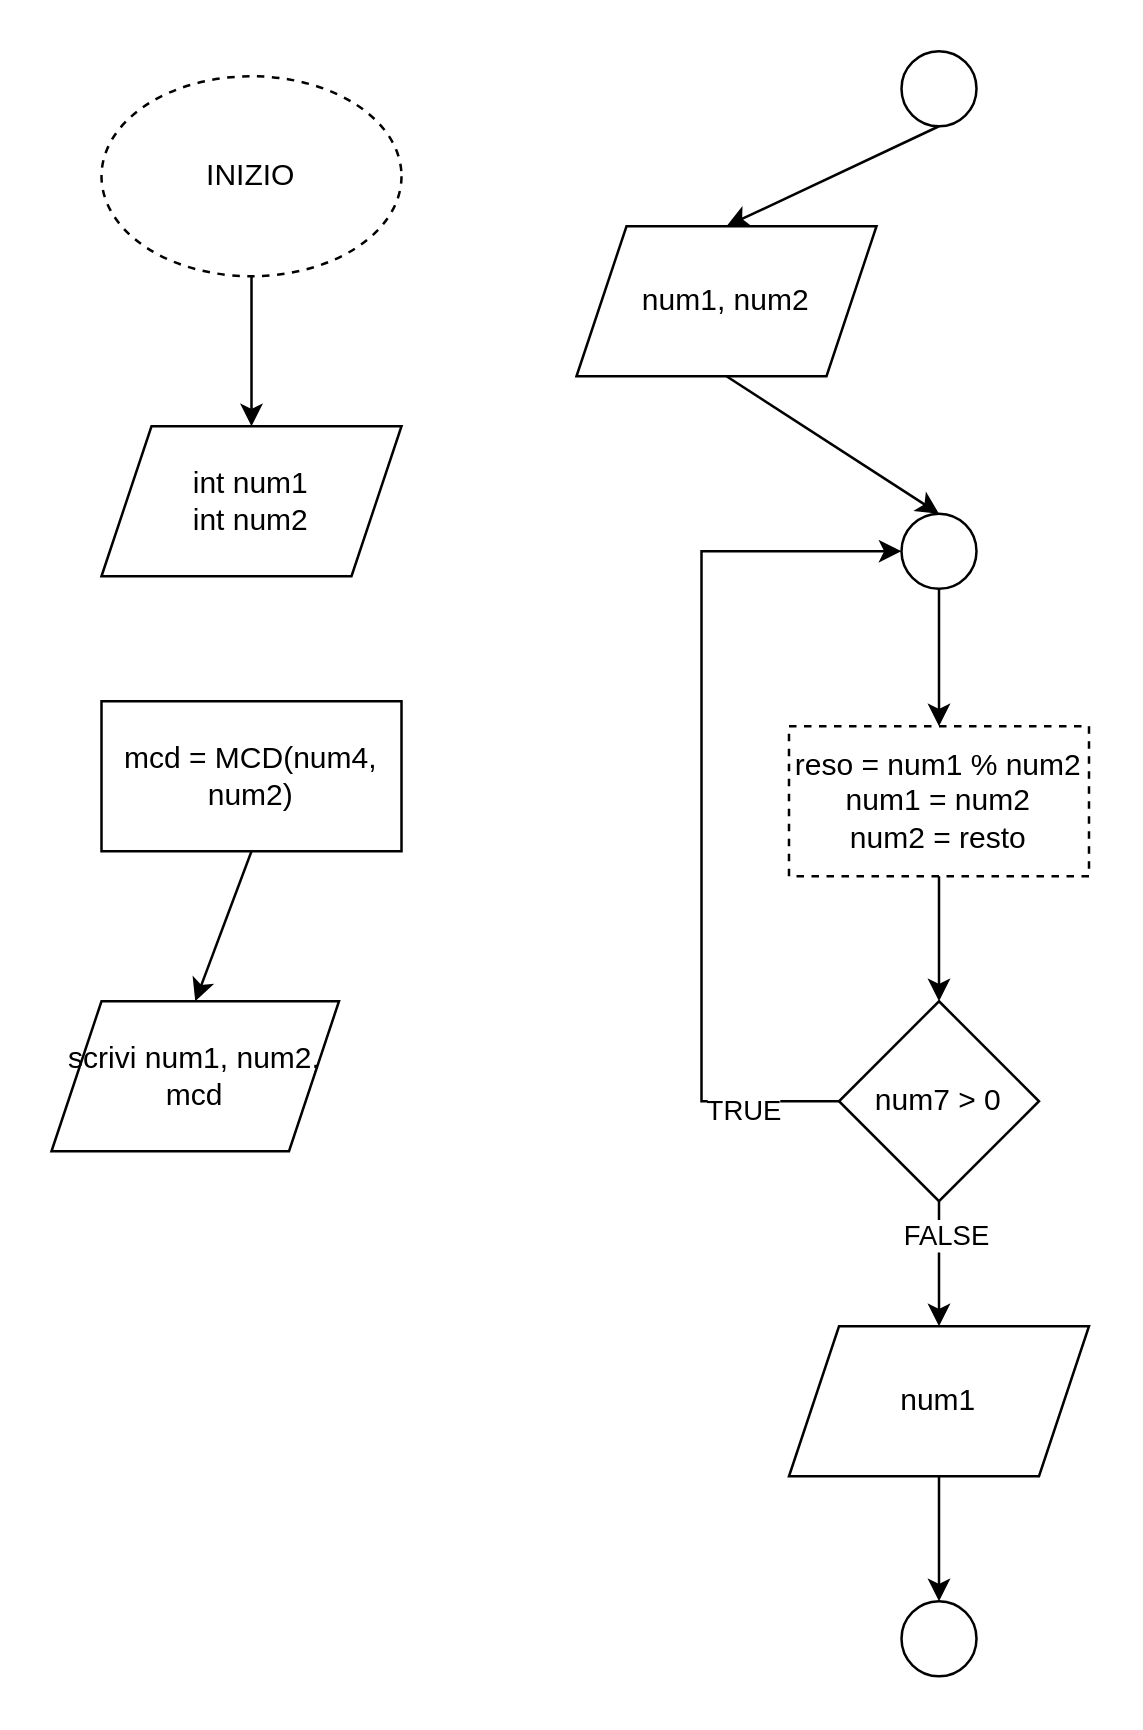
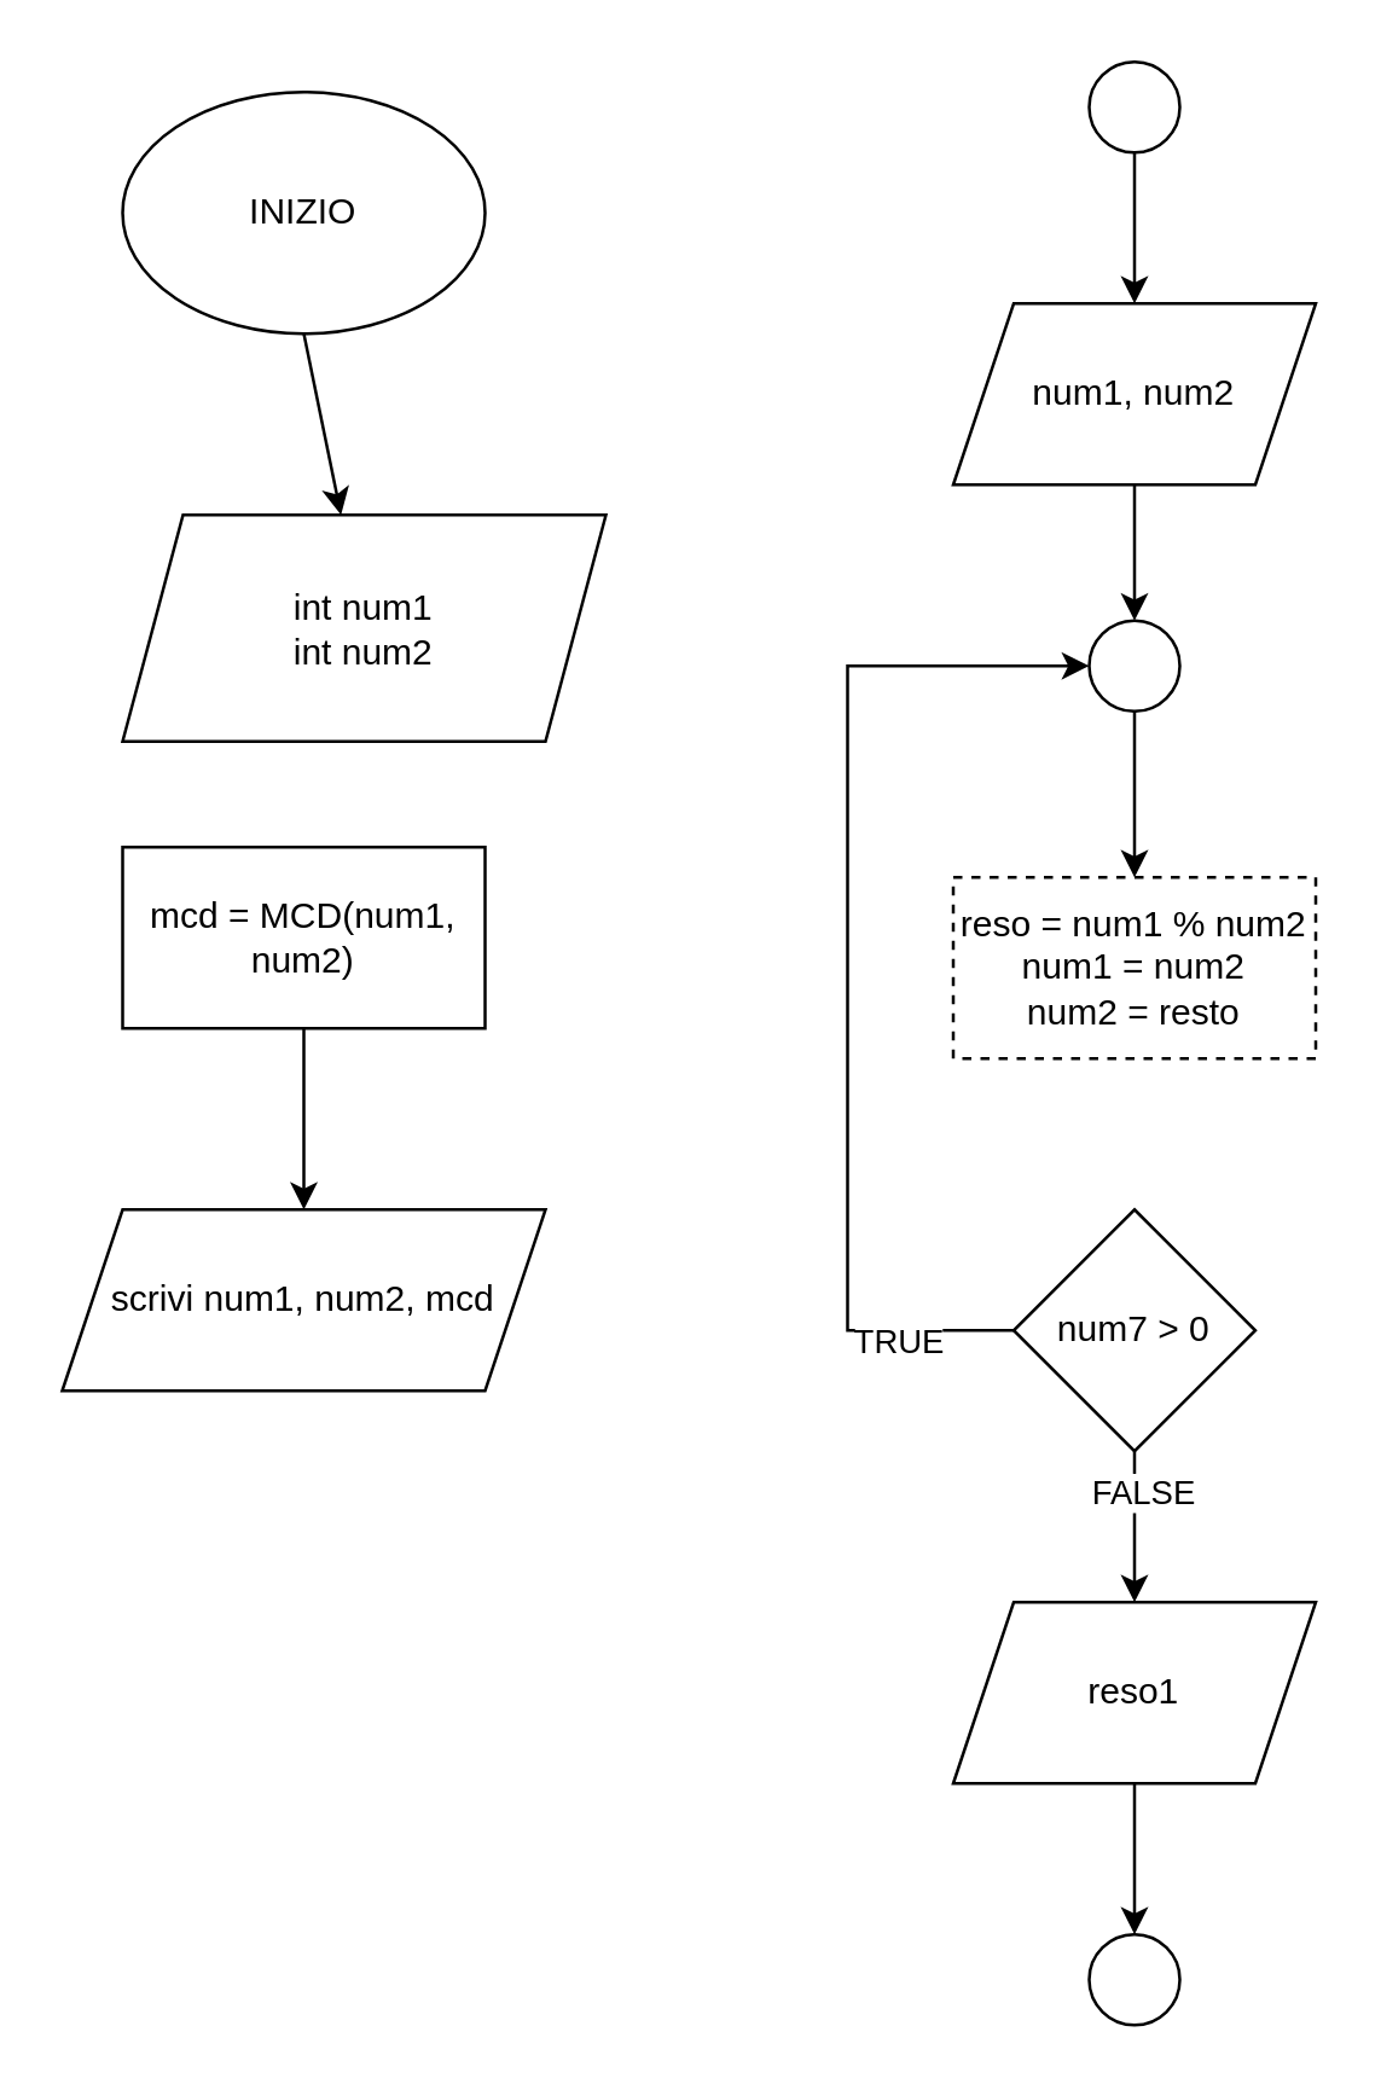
  <mxCell id="0" />
  <mxCell id="1" parent="0" />
- <mxCell id="2" value="INIZIO" style="ellipse;whiteSpace=wrap;html=1;dashed=1;" vertex="1" parent="1"><mxGeometry x="40" y="30" width="120" height="80" as="geometry" /></mxCell>
+ <mxCell id="2" value="INIZIO" style="ellipse;whiteSpace=wrap;html=1;" vertex="1" parent="1"><mxGeometry x="40" y="30" width="120" height="80" as="geometry" /></mxCell>
  <mxCell id="3" value="" style="endArrow=classic;html=1;rounded=0;exitX=0.5;exitY=1;exitDx=0;exitDy=0;" edge="1" parent="1" source="2" target="4"><mxGeometry width="50" height="50" relative="1" as="geometry"><mxPoint x="70" y="400" as="sourcePoint" /><mxPoint x="90" y="200" as="targetPoint" /></mxGeometry></mxCell>
- <mxCell id="4" value="int num1&lt;br&gt;int num2" style="shape=parallelogram;perimeter=parallelogramPerimeter;whiteSpace=wrap;html=1;fixedSize=1;" vertex="1" parent="1"><mxGeometry x="40" y="170" width="120" height="60" as="geometry" /></mxCell>
- <mxCell id="5" value="mcd = MCD(num4, num2)" style="rounded=0;whiteSpace=wrap;html=1;" vertex="1" parent="1"><mxGeometry x="40" y="280" width="120" height="60" as="geometry" /></mxCell>
- <mxCell id="6" value="scrivi num1, num2, mcd" style="shape=parallelogram;perimeter=parallelogramPerimeter;whiteSpace=wrap;html=1;fixedSize=1;" vertex="1" parent="1"><mxGeometry x="20" y="400" width="115" height="60" as="geometry" /></mxCell>
+ <mxCell id="4" value="int num1&lt;br&gt;int num2" style="shape=parallelogram;perimeter=parallelogramPerimeter;whiteSpace=wrap;html=1;fixedSize=1;" vertex="1" parent="1"><mxGeometry x="40" y="170" width="160" height="75" as="geometry" /></mxCell>
+ <mxCell id="5" value="mcd = MCD(num1, num2)" style="rounded=0;whiteSpace=wrap;html=1;" vertex="1" parent="1"><mxGeometry x="40" y="280" width="120" height="60" as="geometry" /></mxCell>
+ <mxCell id="6" value="scrivi num1, num2, mcd" style="shape=parallelogram;perimeter=parallelogramPerimeter;whiteSpace=wrap;html=1;fixedSize=1;" vertex="1" parent="1"><mxGeometry x="20" y="400" width="160" height="60" as="geometry" /></mxCell>
  <mxCell id="7" value="" style="endArrow=classic;html=1;rounded=0;exitX=0.5;exitY=1;exitDx=0;exitDy=0;entryX=0.5;entryY=0;entryDx=0;entryDy=0;" edge="1" parent="1" source="5" target="6"><mxGeometry width="50" height="50" relative="1" as="geometry"><mxPoint x="70" y="380" as="sourcePoint" /><mxPoint x="120" y="330" as="targetPoint" /></mxGeometry></mxCell>
  <mxCell id="8" value="" style="ellipse;whiteSpace=wrap;html=1;aspect=fixed;" vertex="1" parent="1"><mxGeometry x="360" y="20" width="30" height="30" as="geometry" /></mxCell>
- <mxCell id="9" value="num1, num2" style="shape=parallelogram;perimeter=parallelogramPerimeter;whiteSpace=wrap;html=1;fixedSize=1;" vertex="1" parent="1"><mxGeometry x="230" y="90" width="120" height="60" as="geometry" /></mxCell>
+ <mxCell id="9" value="num1, num2" style="shape=parallelogram;perimeter=parallelogramPerimeter;whiteSpace=wrap;html=1;fixedSize=1;" vertex="1" parent="1"><mxGeometry x="315" y="100" width="120" height="60" as="geometry" /></mxCell>
  <mxCell id="10" value="" style="endArrow=classic;html=1;rounded=0;exitX=0.5;exitY=1;exitDx=0;exitDy=0;entryX=0.5;entryY=0;entryDx=0;entryDy=0;" edge="1" parent="1" source="8" target="9"><mxGeometry width="50" height="50" relative="1" as="geometry"><mxPoint x="140" y="170" as="sourcePoint" /><mxPoint x="190" y="120" as="targetPoint" /></mxGeometry></mxCell>
  <mxCell id="11" value="" style="endArrow=classic;html=1;rounded=0;exitX=0.5;exitY=1;exitDx=0;exitDy=0;entryX=0.5;entryY=0;entryDx=0;entryDy=0;" edge="1" parent="1" source="9" target="12"><mxGeometry width="50" height="50" relative="1" as="geometry"><mxPoint x="140" y="170" as="sourcePoint" /><mxPoint x="375" y="210" as="targetPoint" /></mxGeometry></mxCell>
  <mxCell id="12" value="" style="ellipse;whiteSpace=wrap;html=1;aspect=fixed;" vertex="1" parent="1"><mxGeometry x="360" y="205" width="30" height="30" as="geometry" /></mxCell>
  <mxCell id="13" value="reso = num1 % num2&lt;br&gt;num1 = num2&lt;br&gt;num2 = resto" style="rounded=0;whiteSpace=wrap;html=1;dashed=1;" vertex="1" parent="1"><mxGeometry x="315" y="290" width="120" height="60" as="geometry" /></mxCell>
  <mxCell id="14" value="" style="endArrow=classic;html=1;rounded=0;exitX=0.5;exitY=1;exitDx=0;exitDy=0;entryX=0.5;entryY=0;entryDx=0;entryDy=0;" edge="1" parent="1" source="12" target="13"><mxGeometry width="50" height="50" relative="1" as="geometry"><mxPoint x="220" y="170" as="sourcePoint" /><mxPoint x="270" y="120" as="targetPoint" /></mxGeometry></mxCell>
  <mxCell id="15" value="num7 &amp;gt; 0" style="rhombus;whiteSpace=wrap;html=1;" vertex="1" parent="1"><mxGeometry x="335" y="400" width="80" height="80" as="geometry" /></mxCell>
- <mxCell id="16" value="" style="endArrow=classic;html=1;rounded=0;exitX=0.5;exitY=1;exitDx=0;exitDy=0;entryX=0.5;entryY=0;entryDx=0;entryDy=0;" edge="1" parent="1" source="13" target="15"><mxGeometry width="50" height="50" relative="1" as="geometry"><mxPoint x="220" y="260" as="sourcePoint" /><mxPoint x="270" y="210" as="targetPoint" /></mxGeometry></mxCell>
  <mxCell id="17" value="" style="endArrow=classic;html=1;rounded=0;exitX=0;exitY=0.5;exitDx=0;exitDy=0;entryX=0;entryY=0.5;entryDx=0;entryDy=0;" edge="1" parent="1" source="15" target="12"><mxGeometry width="50" height="50" relative="1" as="geometry"><mxPoint x="220" y="260" as="sourcePoint" /><mxPoint x="270" y="210" as="targetPoint" /><Array as="points"><mxPoint x="280" y="440" /><mxPoint x="280" y="220" /></Array></mxGeometry></mxCell>
  <mxCell id="18" value="TRUE" style="edgeLabel;html=1;align=center;verticalAlign=middle;resizable=0;points=[];" vertex="1" connectable="0" parent="17"><mxGeometry x="-0.78" y="3" relative="1" as="geometry"><mxPoint as="offset" /></mxGeometry></mxCell>
  <mxCell id="19" value="" style="endArrow=classic;html=1;rounded=0;exitX=0.5;exitY=1;exitDx=0;exitDy=0;entryX=0.5;entryY=0;entryDx=0;entryDy=0;" edge="1" parent="1" source="15" target="21"><mxGeometry width="50" height="50" relative="1" as="geometry"><mxPoint x="280" y="360" as="sourcePoint" /><mxPoint x="370" y="550" as="targetPoint" /></mxGeometry></mxCell>
  <mxCell id="20" value="FALSE" style="edgeLabel;html=1;align=center;verticalAlign=middle;resizable=0;points=[];" vertex="1" connectable="0" parent="19"><mxGeometry x="-0.49" y="2" relative="1" as="geometry"><mxPoint as="offset" /></mxGeometry></mxCell>
- <mxCell id="21" value="num1" style="shape=parallelogram;perimeter=parallelogramPerimeter;whiteSpace=wrap;html=1;fixedSize=1;" vertex="1" parent="1"><mxGeometry x="315" y="530" width="120" height="60" as="geometry" /></mxCell>
+ <mxCell id="21" value="reso1" style="shape=parallelogram;perimeter=parallelogramPerimeter;whiteSpace=wrap;html=1;fixedSize=1;" vertex="1" parent="1"><mxGeometry x="315" y="530" width="120" height="60" as="geometry" /></mxCell>
  <mxCell id="22" value="" style="endArrow=classic;html=1;rounded=0;exitX=0.5;exitY=1;exitDx=0;exitDy=0;entryX=0.5;entryY=0;entryDx=0;entryDy=0;" edge="1" parent="1" source="21" target="23"><mxGeometry width="50" height="50" relative="1" as="geometry"><mxPoint x="280" y="460" as="sourcePoint" /><mxPoint x="370" y="640" as="targetPoint" /></mxGeometry></mxCell>
  <mxCell id="23" value="" style="ellipse;whiteSpace=wrap;html=1;aspect=fixed;" vertex="1" parent="1"><mxGeometry x="360" y="640" width="30" height="30" as="geometry" /></mxCell>
